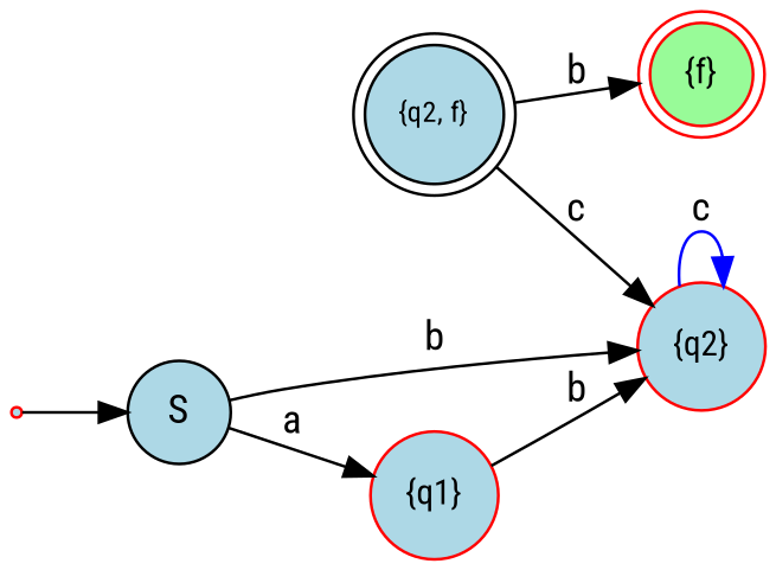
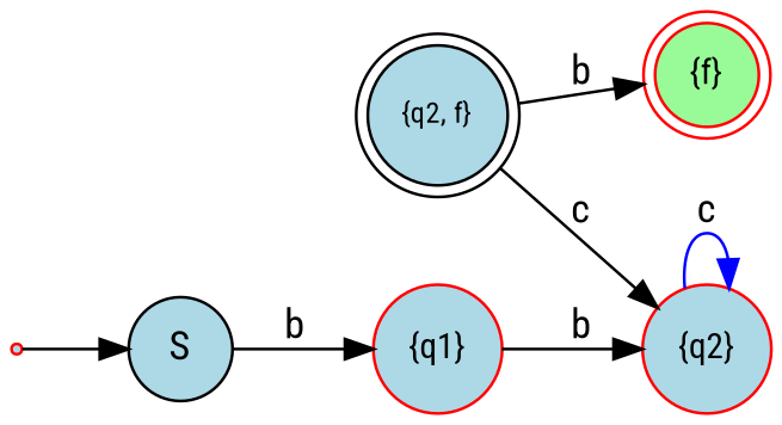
  digraph {
    fontname="Roboto Condensed"
    rankdir=LR
    node [color=red fillcolor=lightblue fontname="Roboto Condensed" fontsize=12 shape=circle style=filled]
    edge [fontname="Roboto Condensed"]
    n1 [fillcolor=palegreen label="{f}" shape=doublecircle]
    n2 [fontsize=10 label="{q2, f}" shape=doublecircle color=""]
    n3 [label="{q2}"]
    n4 [fontsize=14 label=S color=""]
    n5 [label="{q1}"]
    n6 [label="{q2}" shape=point]
    n2 -> n1 [label=b]
    n2 -> n3 [label=c]
    n3 -> n3 [color=blue label=c]
-   n4 -> n3 [label=b]
-   n4 -> n5 [label=a]
+   n4 -> n5 [label=b]
    n5 -> n3 [label=b]
    n6 -> n4
  }
